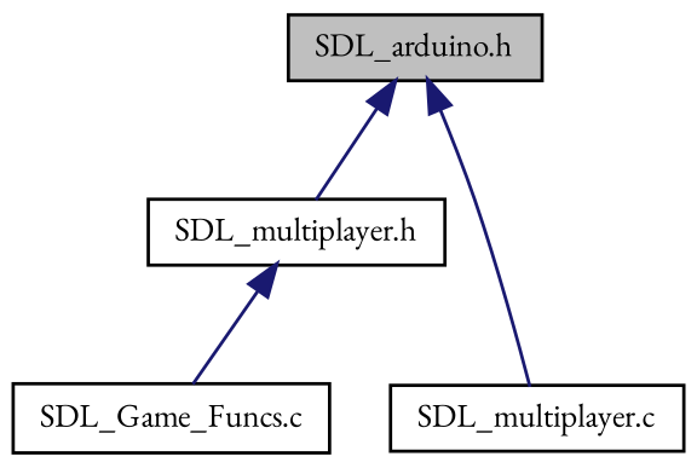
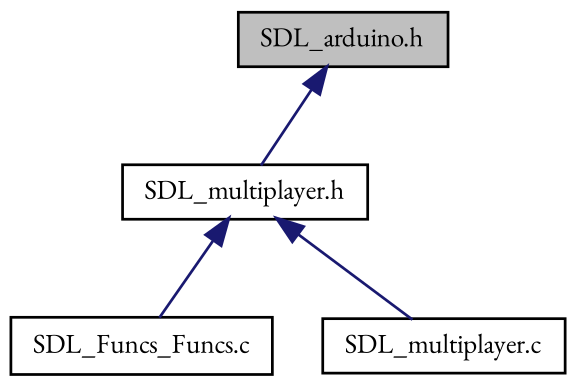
  digraph {
    fontname="EB Garamond"
    node [color=black fillcolor=white fontname="EB Garamond" fontsize=10 shape=record style=filled]
    edge [color=midnightblue dir=back fontname="EB Garamond" fontsize=10 labelfontname=Roboto labelfontsize=10 style=solid]
    n1 [fillcolor=grey75 fontcolor=black height=0.2 label="SDL_arduino.h" width=0.4]
    n2 [height=0.2 label="SDL_multiplayer.h" width=0.4]
-   n3 [height=0.2 label="SDL_Game_Funcs.c" width=0.4]
+   n3 [height=0.2 label="SDL_Funcs_Funcs.c" width=0.4]
    n4 [height=0.2 label="SDL_multiplayer.c" width=0.4]
    n1 -> n2
    n2 -> n3
-   n1 -> n4
+   n2 -> n4
  }
